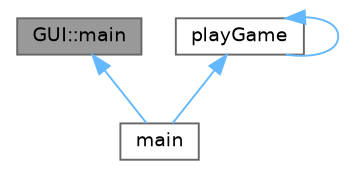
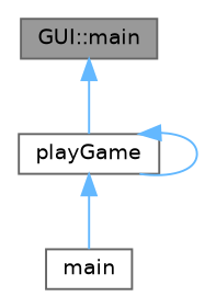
  digraph {
    rankdir=TB
    node [color=grey40 fillcolor=white fontname=Helvetica fontsize=10 shape=box style=filled]
    edge [color=steelblue1 dir=back fontname=Helvetica fontsize=10 labelfontname=Helvetica labelfontsize=10 style=solid]
    n1 [color=gray40 fillcolor=grey60 fontcolor=black height=0.2 label="GUI::main" width=0.4]
    n2 [height=0.2 label=playGame width=0.4]
    n3 [height=0.2 label=main width=0.4]
-   n1 -> n3
+   n1 -> n2
    n2 -> n2
    n2 -> n3
  }
